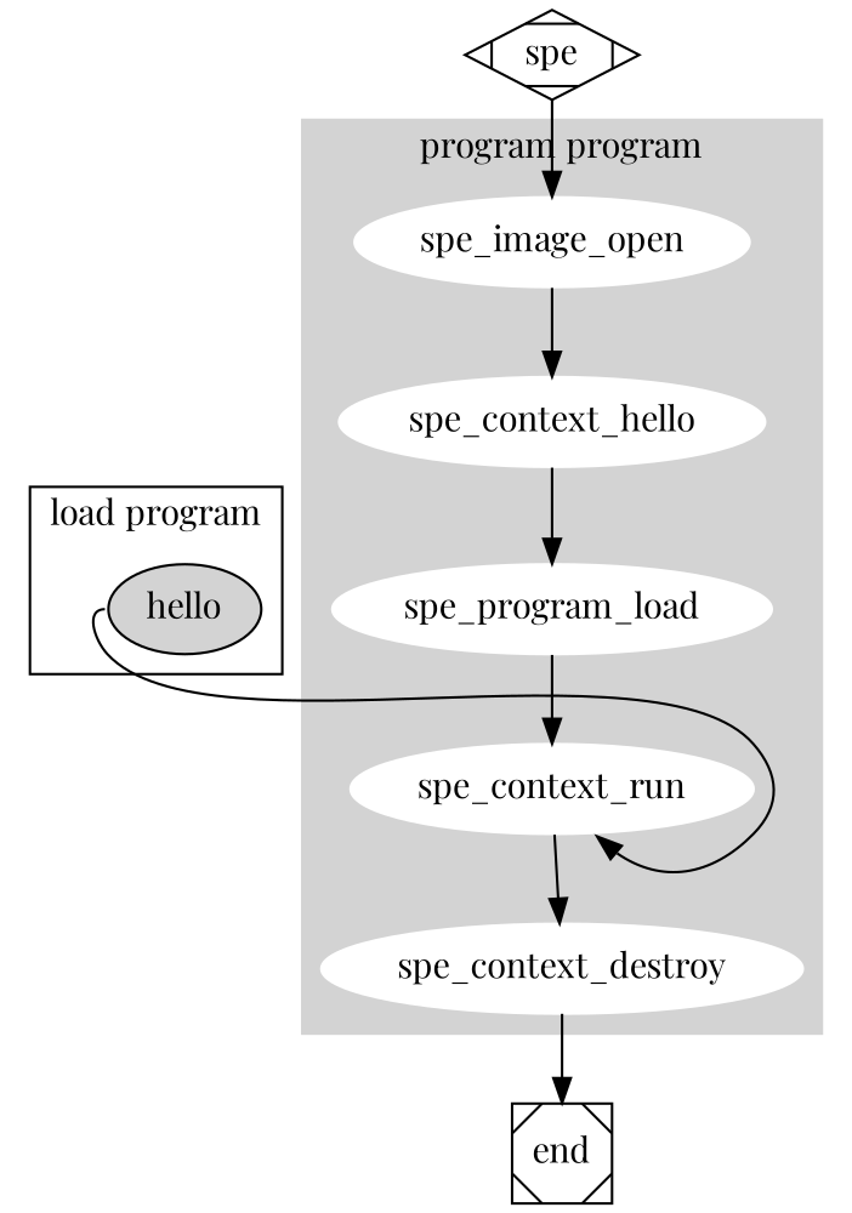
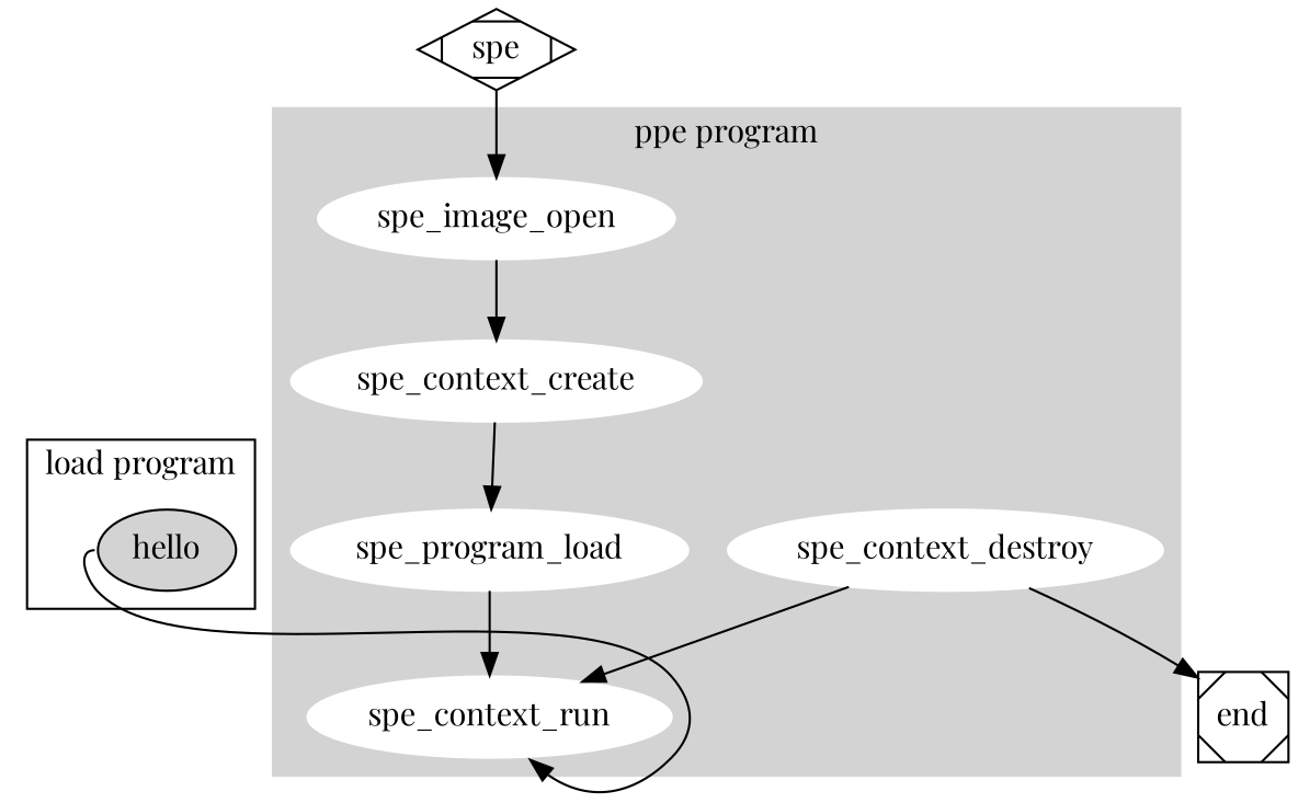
  digraph {
    fontname="Playfair Display"
    node [color=white fontname="Playfair Display" style=filled]
    edge [fontname="Playfair Display"]
    spe_image_open
-   spe_context_create [label=spe_context_hello]
+   spe_context_create
    spe_program_load
    spe_context_run
    spe_context_destroy
    hello [color=""]
    end [shape=Msquare color="" style=""]
    n8 [label=spe shape=Mdiamond color="" style=""]
    subgraph cluster_1 {
      color=lightgrey
-     label="program program"
+     label="ppe program"
      style=filled
      spe_image_open
      spe_context_create
      spe_program_load
      spe_context_run
      spe_context_destroy
    }
    subgraph cluster_2 {
      color=black
      label="load program"
      hello
    }
    spe_image_open -> spe_context_create
    spe_context_create -> spe_program_load
    spe_program_load -> spe_context_run
-   spe_context_run -> spe_context_destroy
+   spe_context_destroy -> spe_context_run
    spe_context_destroy -> end
    hello -> spe_context_run [headport=se tailport=w]
    n8 -> spe_image_open
  }
